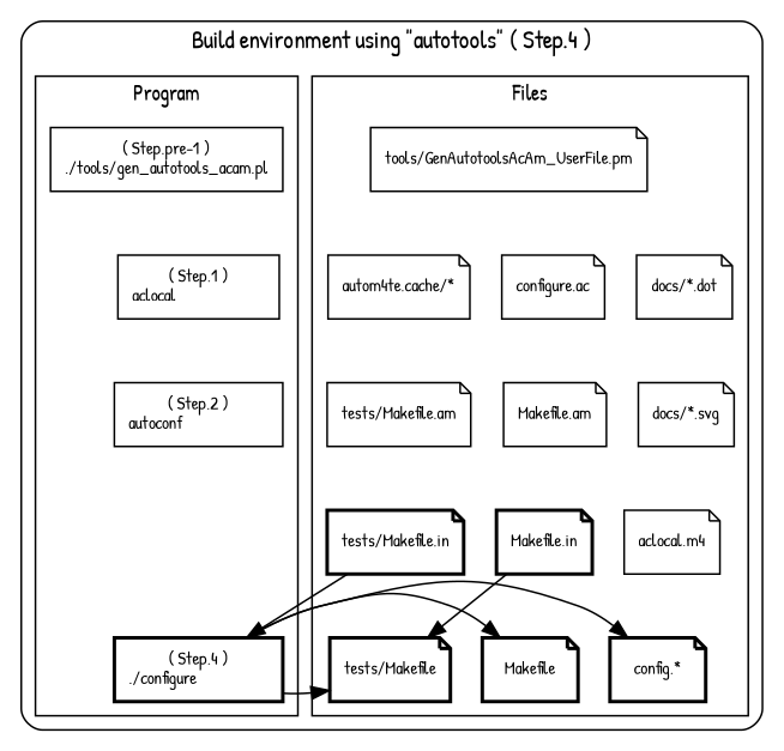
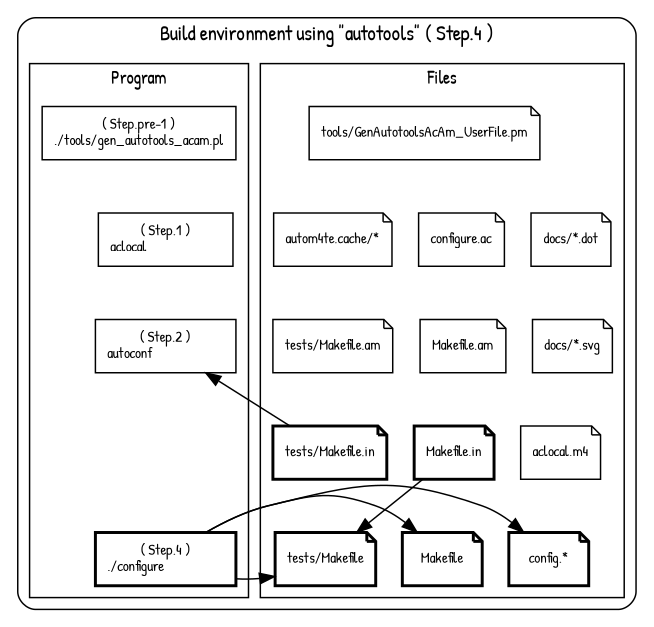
  digraph {
    constraint=false
    fontname="Patrick Hand"
    newrank=true
    node [fontname="Patrick Hand" fontsize=10 penwidth=1 shape=note style=solid]
    edge [fontname="Patrick Hand" style=invis]
    n1 [label="( Step.pre-1 )\n./tools/gen_autotools_acam.pl" shape=box]
    n2 [label="( Step.1 )\naclocal                      " shape=box]
    n3 [label="( Step.2 )\nautoconf                     " shape=box]
    n4 [label="( Step.4 )\n./configure                  " penwidth=2 shape=box]
    n5 [label="tools/GenAutotoolsAcAm_UserFile.pm"]
    n6 [label="docs/*.dot"]
    n7 [label="configure.ac"]
    n8 [label="docs/*.svg"]
    n9 [label="Makefile.am"]
    n10 [label="aclocal.m4"]
    n11 [label="Makefile.in" penwidth=2]
    n12 [label="config.*" penwidth=2]
    n13 [label=Makefile penwidth=2]
    n14 [label="autom4te.cache/*"]
    n15 [label="tests/Makefile.am"]
    n16 [label="tests/Makefile.in" penwidth=2]
    n17 [label="tests/Makefile" penwidth=2]
    subgraph cluster_1 {
      color=black
      label="Build environment using \"autotools\" ( Step.4 )"
      penwidth=1
      style=rounded
      subgraph sub_2 {
        color=black
        label="Build environment using \"autotools\" ( Step.4 )"
        penwidth=1
        rank=same
        style=rounded
        n4
        n12
        n13
        n17
      }
      subgraph sub_3 {
        color=black
        label="Build environment using \"autotools\" ( Step.4 )"
        penwidth=1
        rank=same
        style=rounded
        n10
        n11
        n16
      }
      subgraph sub_4 {
        color=black
        label="Build environment using \"autotools\" ( Step.4 )"
        penwidth=1
        style=rounded
        n1
        n2
        n3
        n4
        n5
        n6
        n7
        n8
        n9
        n10
        n11
        n12
        n13
        n14
        n15
        n16
        n17
      }
      subgraph sub_5 {
        color=black
        label="Build environment using \"autotools\" ( Step.4 )"
        penwidth=1
        rank=same
        style=rounded
        n3
        n8
        n9
        n15
      }
      subgraph sub_6 {
        color=black
        label="Build environment using \"autotools\" ( Step.4 )"
        penwidth=1
        rank=same
        style=rounded
        n1
        n5
      }
      subgraph sub_7 {
        color=black
        label="Build environment using \"autotools\" ( Step.4 )"
        penwidth=1
        rank=same
        style=rounded
        n2
        n6
        n7
        n14
      }
      subgraph cluster_8 {
        color=black
        fontsize=12
        label=Files
        penwidth=1
        style=solid
        subgraph sub_9 {
          color=black
          fontsize=12
          label=Files
          penwidth=1
          style=solid
          n5
          n6
          n7
          n8
          n9
          n10
          n11
          n12
          n13
          n14
          n15
          n16
          n17
        }
      }
      subgraph cluster_10 {
        color=black
        fontsize=12
        label=Program
        penwidth=1
        style=solid
        subgraph sub_11 {
          color=black
          fontsize=12
          label=Program
          penwidth=1
          style=solid
          n1
          n2
          n3
          n4
        }
      }
    }
    n1 -> n2
    n2 -> n3
    n4 -> n12 [style=""]
    n4 -> n13 [style=""]
    n4 -> n17 [style=""]
    n5 -> n1
    n5 -> n6
    n5 -> n7
    n5 -> n14
    n6 -> n7
    n6 -> n8
    n7 -> n9
    n7 -> n14
    n8 -> n9
    n8 -> n10
    n9 -> n11
    n9 -> n15
    n10 -> n11
    n10 -> n12
    n11 -> n13
    n11 -> n16
    n11 -> n17 [style=""]
    n12 -> n13
    n13 -> n17
    n14 -> n2
    n14 -> n15
    n15 -> n3
    n15 -> n16
-   n16 -> n4 [style=""]
+   n16 -> n3 [style=""]
    n16 -> n17
    n17 -> n4
  }
